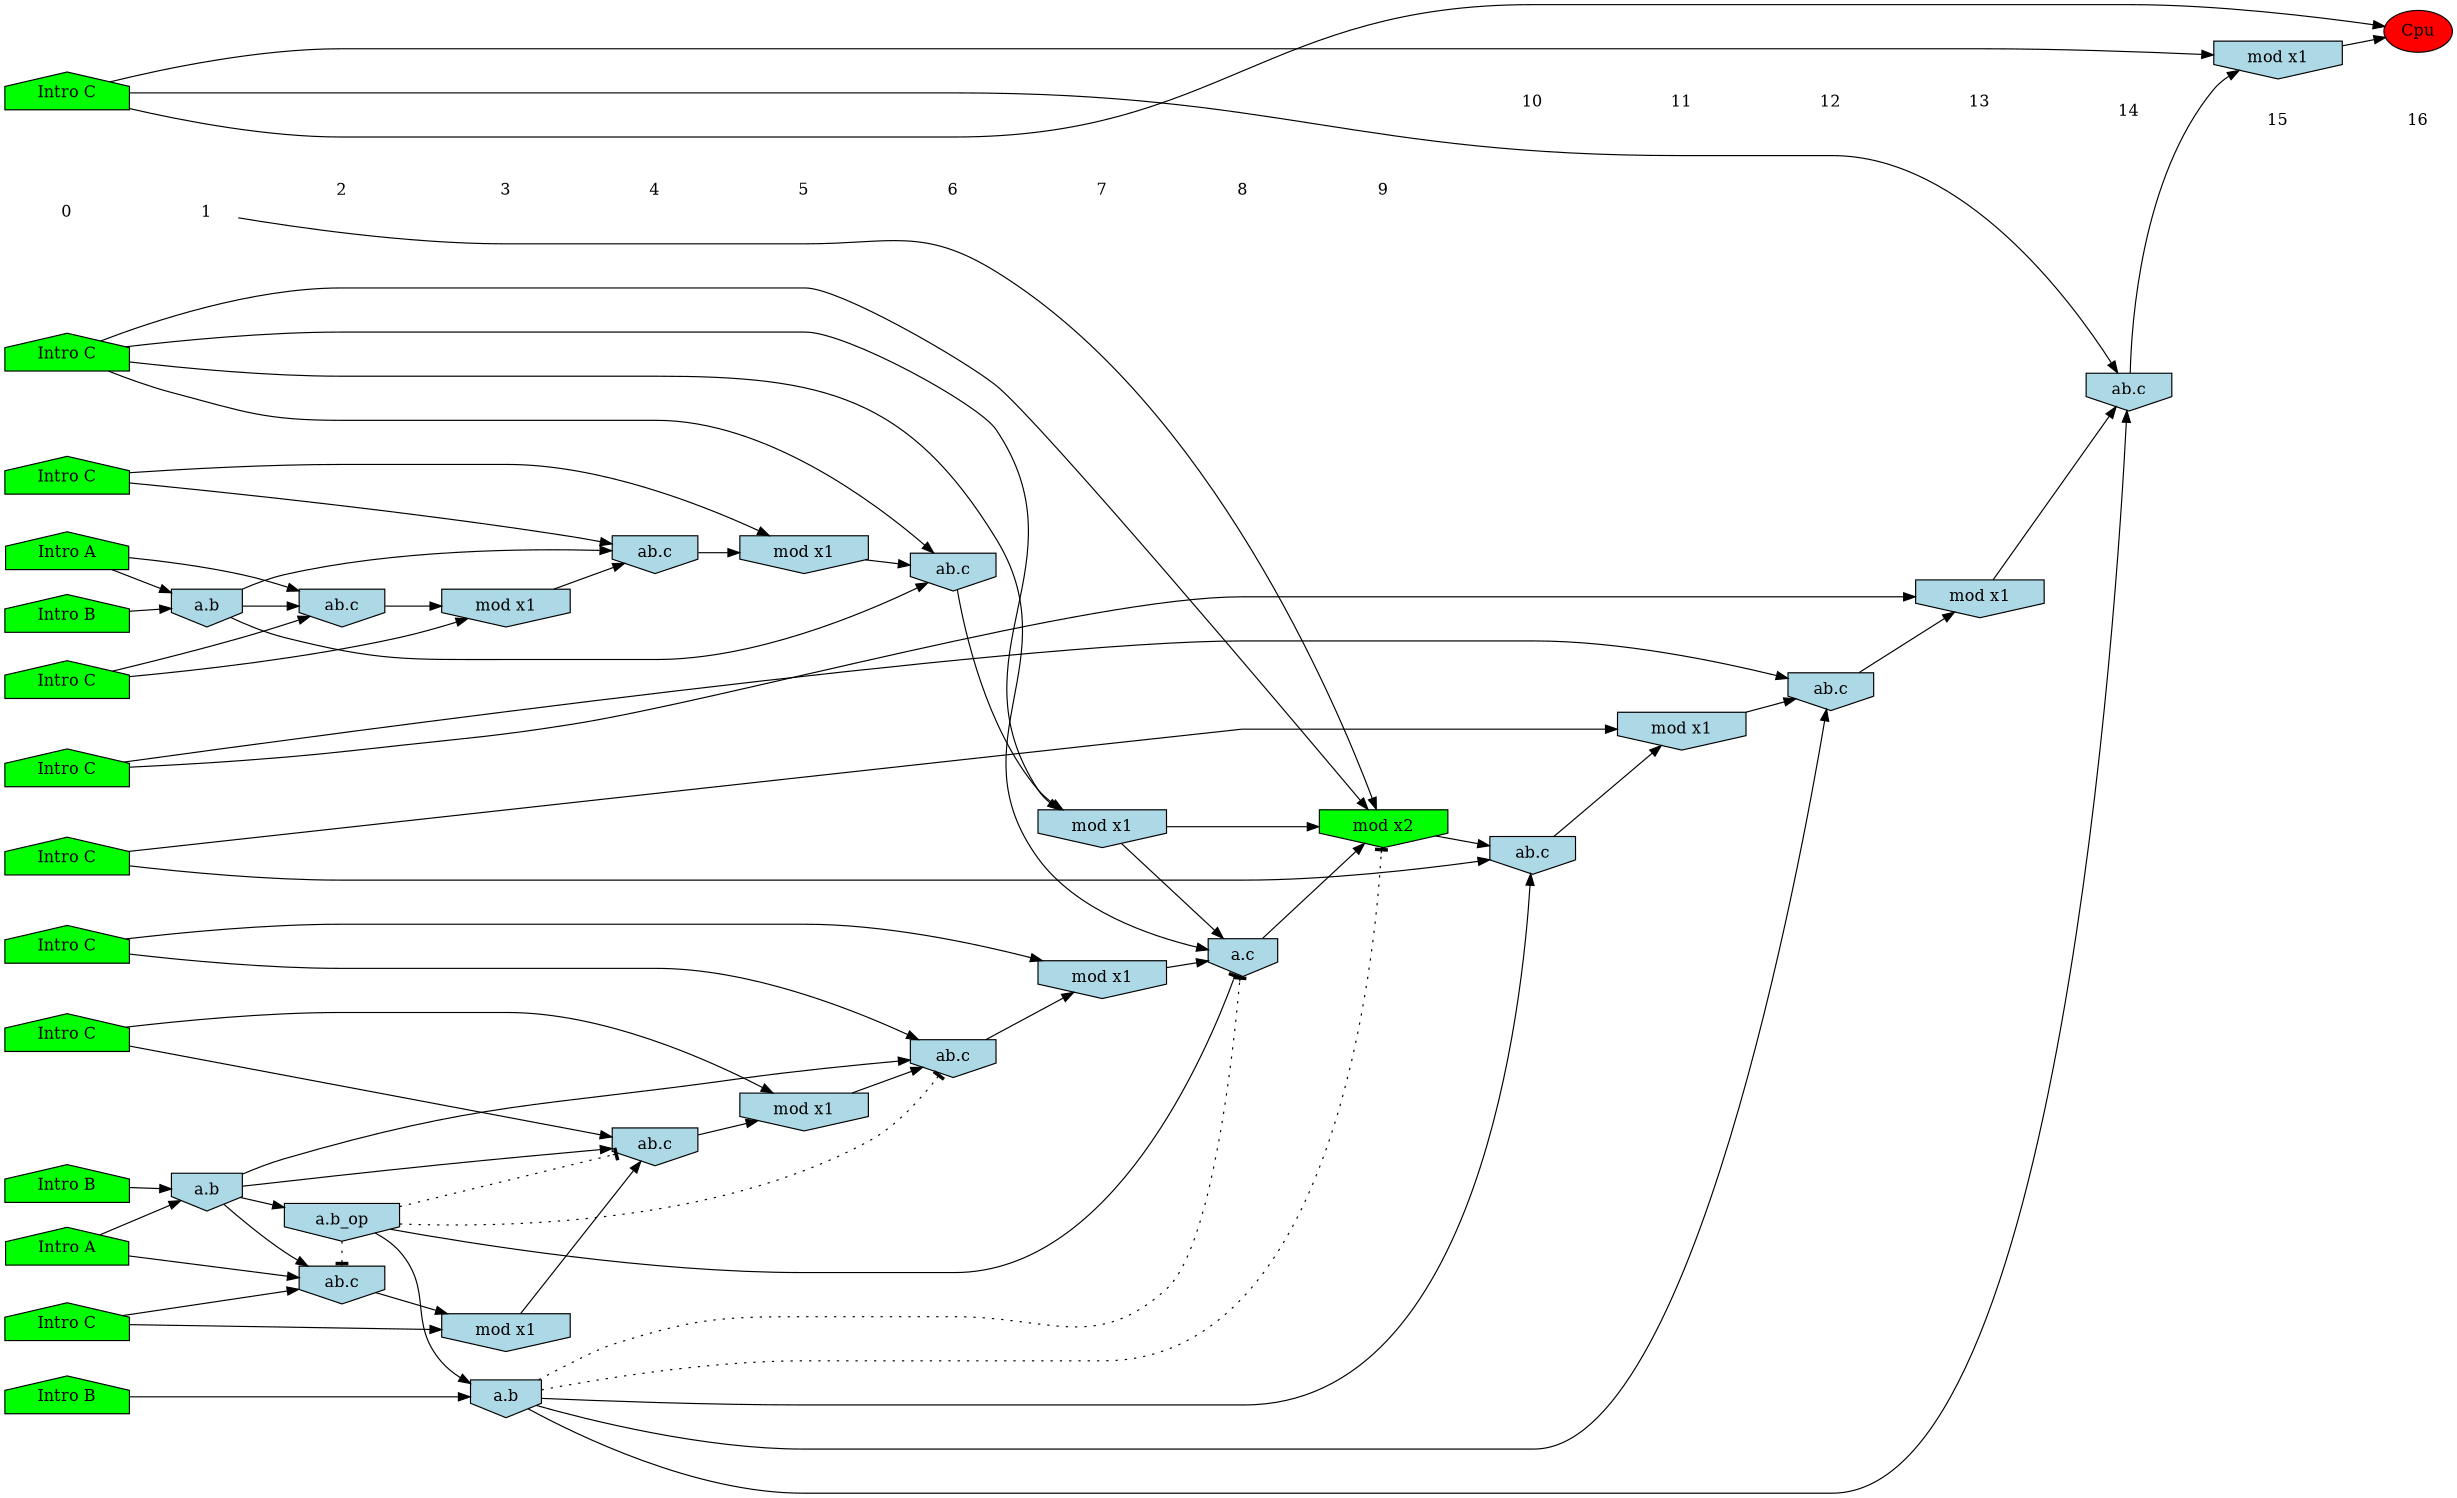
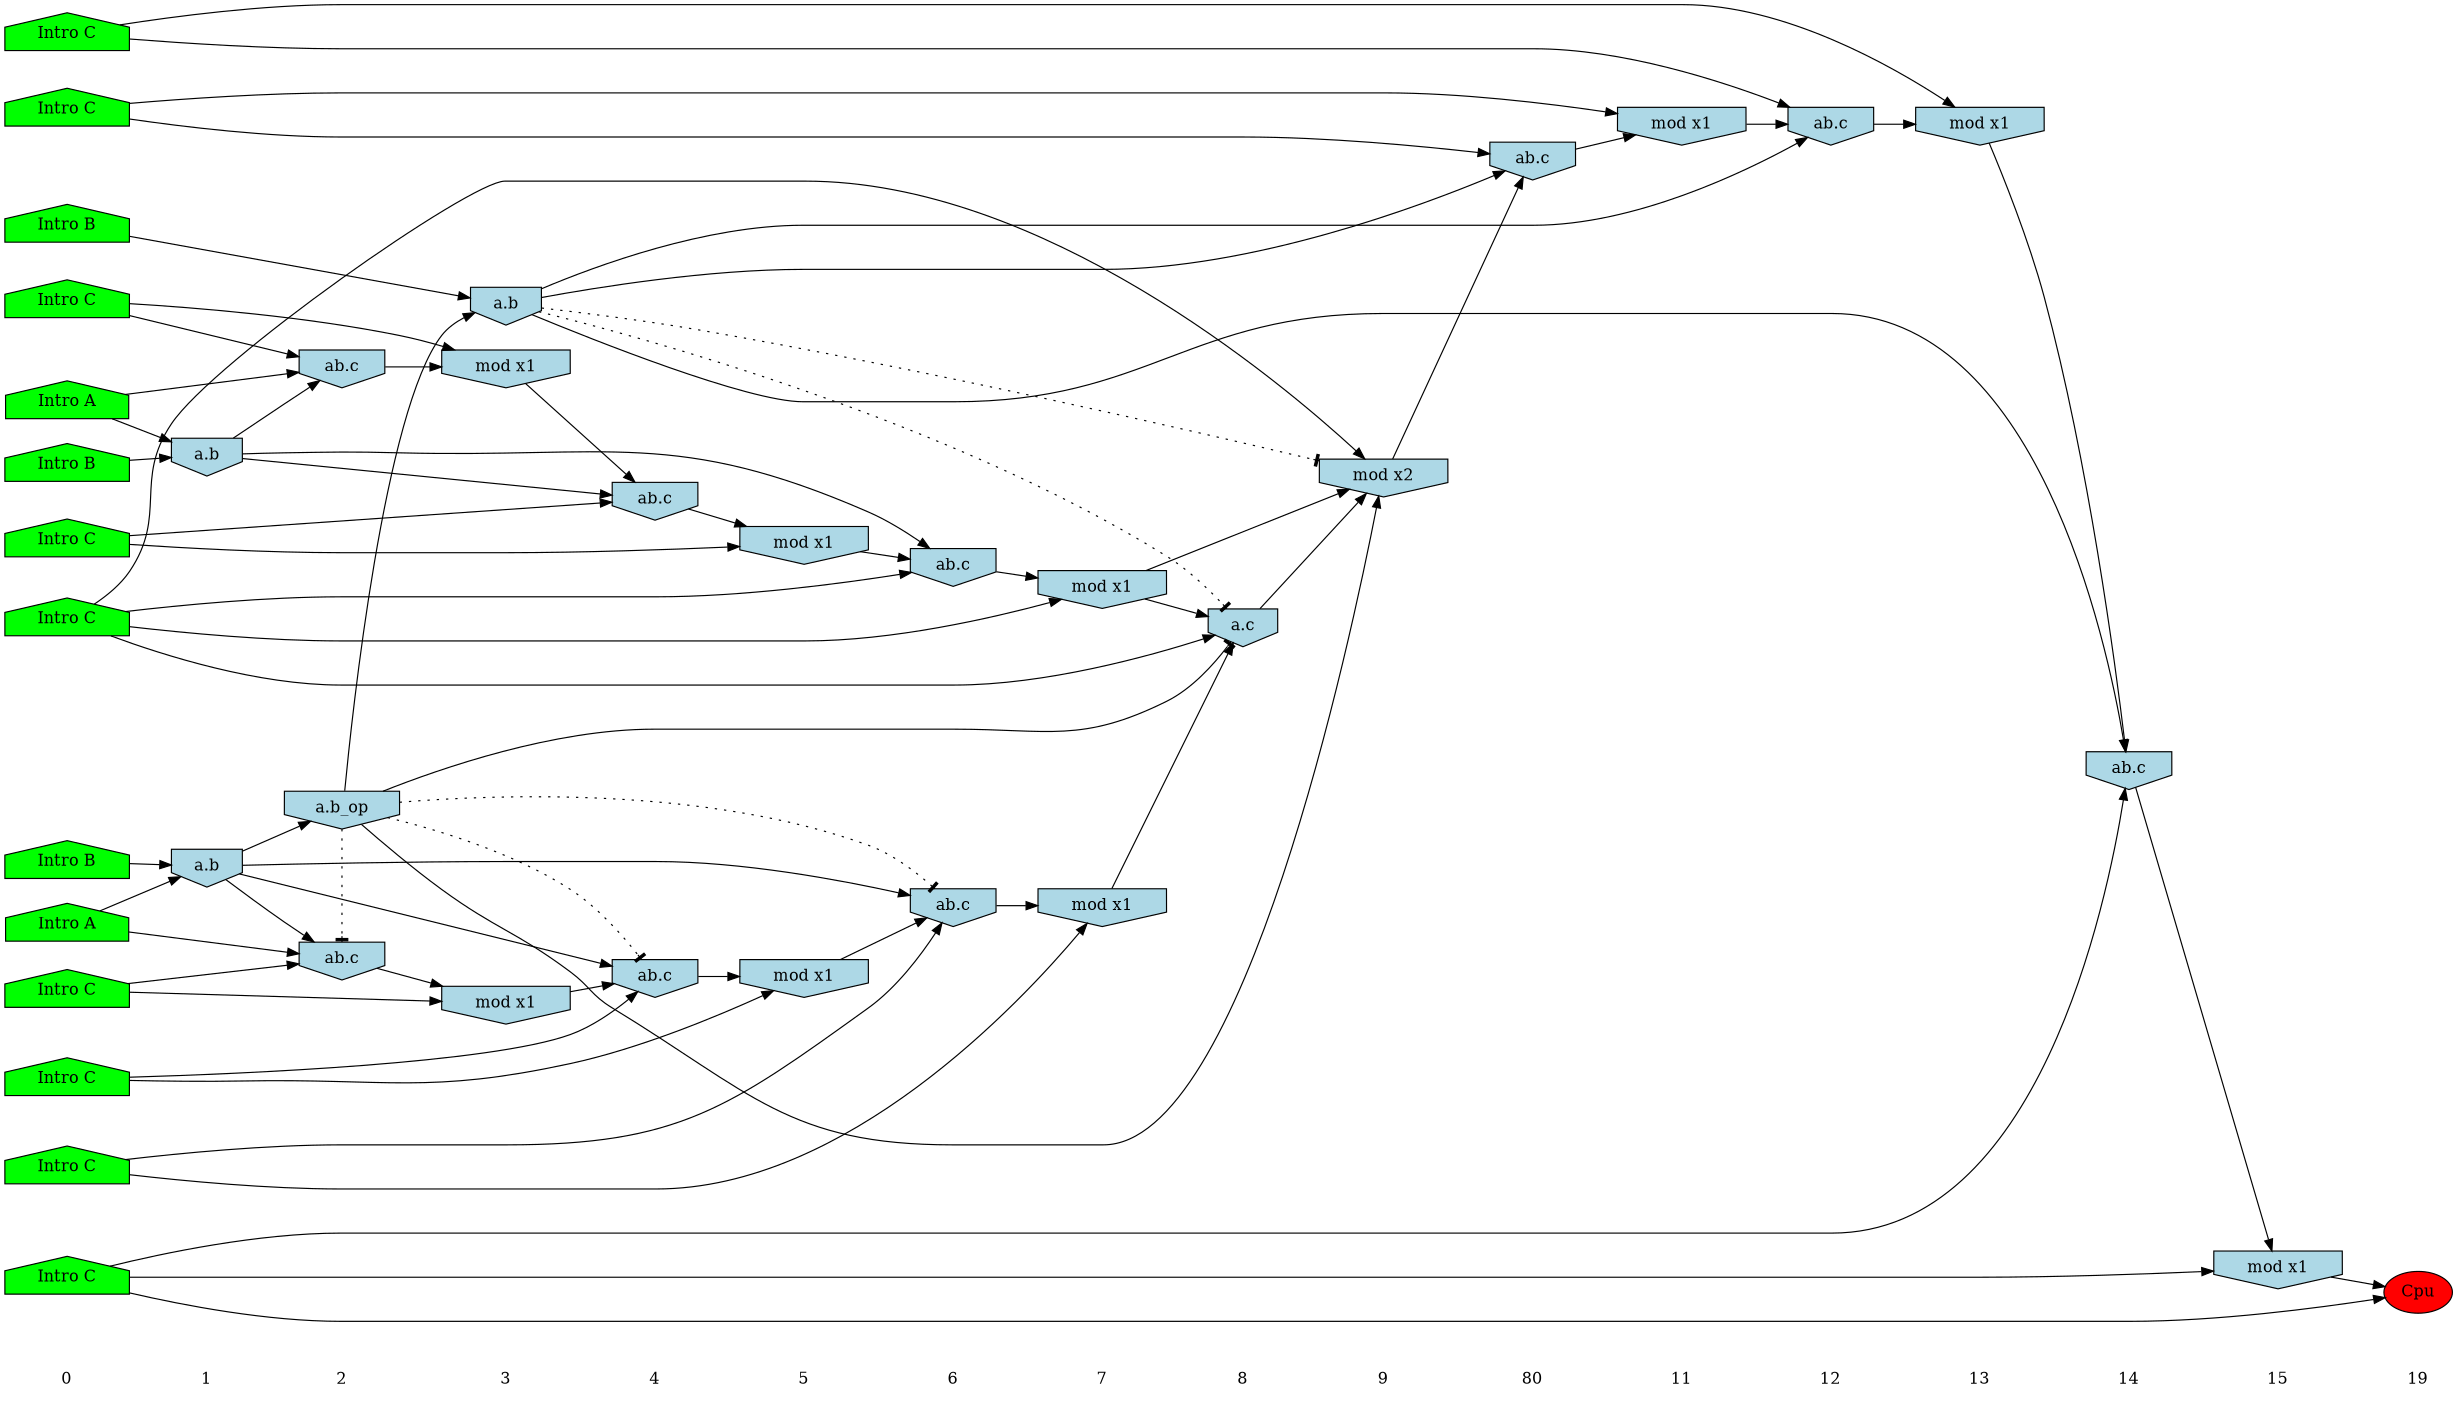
  digraph {
    rankdir=LR
    ranksep=.5
    node [shape=invhouse fillcolor=lightblue style=filled]
    0 [shape=plaintext fillcolor="" style=""]
    n2 [fillcolor=green label="Intro B" shape=house]
    n3 [fillcolor=green label="Intro A" shape=house]
    n4 [fillcolor=green label="Intro B" shape=house]
    n5 [fillcolor=green label="Intro A" shape=house]
    n6 [fillcolor=green label="Intro B" shape=house]
    n7 [fillcolor=green label="Intro C" shape=house]
    n8 [fillcolor=green label="Intro C" shape=house]
    n9 [fillcolor=green label="Intro C" shape=house]
    n10 [fillcolor=green label="Intro C" shape=house]
    n11 [fillcolor=green label="Intro C" shape=house]
    n12 [fillcolor=green label="Intro C" shape=house]
    n13 [fillcolor=green label="Intro C" shape=house]
    n14 [fillcolor=green label="Intro C" shape=house]
    n15 [fillcolor=green label="Intro C" shape=house]
    1 [shape=plaintext fillcolor="" style=""]
    n17 [label="a.b"]
    n18 [label="a.b"]
    2 [shape=plaintext fillcolor="" style=""]
    n20 [label="ab.c"]
    n21 [label="ab.c"]
    n22 [label="a.b_op"]
    3 [shape=plaintext fillcolor="" style=""]
    n24 [label="mod x1"]
    n25 [label="mod x1"]
    n26 [label="a.b"]
    4 [shape=plaintext fillcolor="" style=""]
    n28 [label="ab.c"]
    n29 [label="ab.c"]
    5 [shape=plaintext fillcolor="" style=""]
    n31 [label="mod x1"]
    n32 [label="mod x1"]
    6 [shape=plaintext fillcolor="" style=""]
    n34 [label="ab.c"]
    n35 [label="ab.c"]
    7 [shape=plaintext fillcolor="" style=""]
    n37 [label="mod x1"]
    n38 [label="mod x1"]
    8 [shape=plaintext fillcolor="" style=""]
    n40 [label="a.c"]
    9 [shape=plaintext fillcolor="" style=""]
-   n42 [fillcolor=green label="mod x2"]
-   10 [shape=plaintext fillcolor="" style=""]
+   n42 [label="mod x2"]
+   10 [shape=plaintext label=80 fillcolor="" style=""]
    n44 [label="ab.c"]
    11 [shape=plaintext fillcolor="" style=""]
    n46 [label="mod x1"]
    12 [shape=plaintext fillcolor="" style=""]
    n48 [label="ab.c"]
    13 [shape=plaintext fillcolor="" style=""]
    n50 [label="mod x1"]
    14 [shape=plaintext fillcolor="" style=""]
    n52 [label="ab.c"]
    15 [shape=plaintext fillcolor="" style=""]
    n54 [label="mod x1"]
-   16 [shape=plaintext fillcolor="" style=""]
+   16 [shape=plaintext label=19 fillcolor="" style=""]
    n56 [fillcolor=red label=Cpu shape=""]
    subgraph sub_1 {
      rank=same
      0
      n2
      n3
      n4
      n5
      n6
      n7
      n8
      n9
      n10
      n11
      n12
      n13
      n14
      n15
    }
    subgraph sub_2 {
      rank=same
      1
      n17
      n18
    }
    subgraph sub_3 {
      rank=same
      2
      n20
      n21
      n22
    }
    subgraph sub_4 {
      rank=same
      3
      n24
      n25
      n26
    }
    subgraph sub_5 {
      rank=same
      4
      n28
      n29
    }
    subgraph sub_6 {
      rank=same
      5
      n31
      n32
    }
    subgraph sub_7 {
      rank=same
      6
      n34
      n35
    }
    subgraph sub_8 {
      rank=same
      7
      n37
      n38
    }
    subgraph sub_9 {
      rank=same
      8
      n40
    }
    subgraph sub_10 {
      rank=same
      9
      n42
    }
    subgraph sub_11 {
      rank=same
      10
      n44
    }
    subgraph sub_12 {
      rank=same
      11
      n46
    }
    subgraph sub_13 {
      rank=same
      12
      n48
    }
    subgraph sub_14 {
      rank=same
      13
      n50
    }
    subgraph sub_15 {
      rank=same
      14
      n52
    }
    subgraph sub_16 {
      rank=same
      15
      n54
    }
    subgraph sub_17 {
      rank=same
      16
      n56
    }
    0 -> 1 [style=invis]
    n2 -> n26
    n3 -> n17
    n3 -> n20
    n4 -> n17
    n5 -> n18
    n5 -> n21
    n6 -> n18
    n7 -> n20
    n7 -> n25
    n8 -> n44
    n8 -> n46
    n9 -> n34
    n9 -> n37
    n9 -> n40
    n9 -> n42
    n10 -> n35
    n10 -> n38
    n11 -> n21
    n11 -> n24
    n12 -> n28
    n12 -> n31
    n13 -> n29
    n13 -> n32
    n14 -> n48
    n14 -> n50
    n15 -> n52
    n15 -> n54
    n15 -> n56
    1 -> 2 [style=invis]
    n17 -> n20
    n17 -> n22
    n17 -> n29
    n17 -> n35
    n18 -> n21
    n18 -> n28
    n18 -> n34
    2 -> 3 [style=invis]
    n20 -> n25
    n21 -> n24
    n22 -> n20 [arrowhead=tee style=dotted]
    n22 -> n26
    n22 -> n29 [arrowhead=tee style=dotted]
    n22 -> n35 [arrowhead=tee style=dotted]
    n22 -> n40 [arrowhead=tee]
-   1 -> n42
+   n22 -> n42
    3 -> 4 [style=invis]
    n24 -> n28
    n25 -> n29
    n26 -> n40 [arrowhead=tee style=dotted]
    n26 -> n42 [arrowhead=tee style=dotted]
    n26 -> n44
    n26 -> n48
    n26 -> n52
    4 -> 5 [style=invis]
    n28 -> n31
    n29 -> n32
    5 -> 6 [style=invis]
    n31 -> n34
    n32 -> n35
    6 -> 7 [style=invis]
    n34 -> n37
    n35 -> n38
    7 -> 8 [style=invis]
    n37 -> n40
    n37 -> n42
    n38 -> n40
    8 -> 9 [style=invis]
    n40 -> n42
    9 -> 10 [style=invis]
    n42 -> n44
    10 -> 11 [style=invis]
    n44 -> n46
    11 -> 12 [style=invis]
    n46 -> n48
    12 -> 13 [style=invis]
    n48 -> n50
    13 -> 14 [style=invis]
    n50 -> n52
    14 -> 15 [style=invis]
    n52 -> n54
    15 -> 16 [style=invis]
    n54 -> n56
  }
